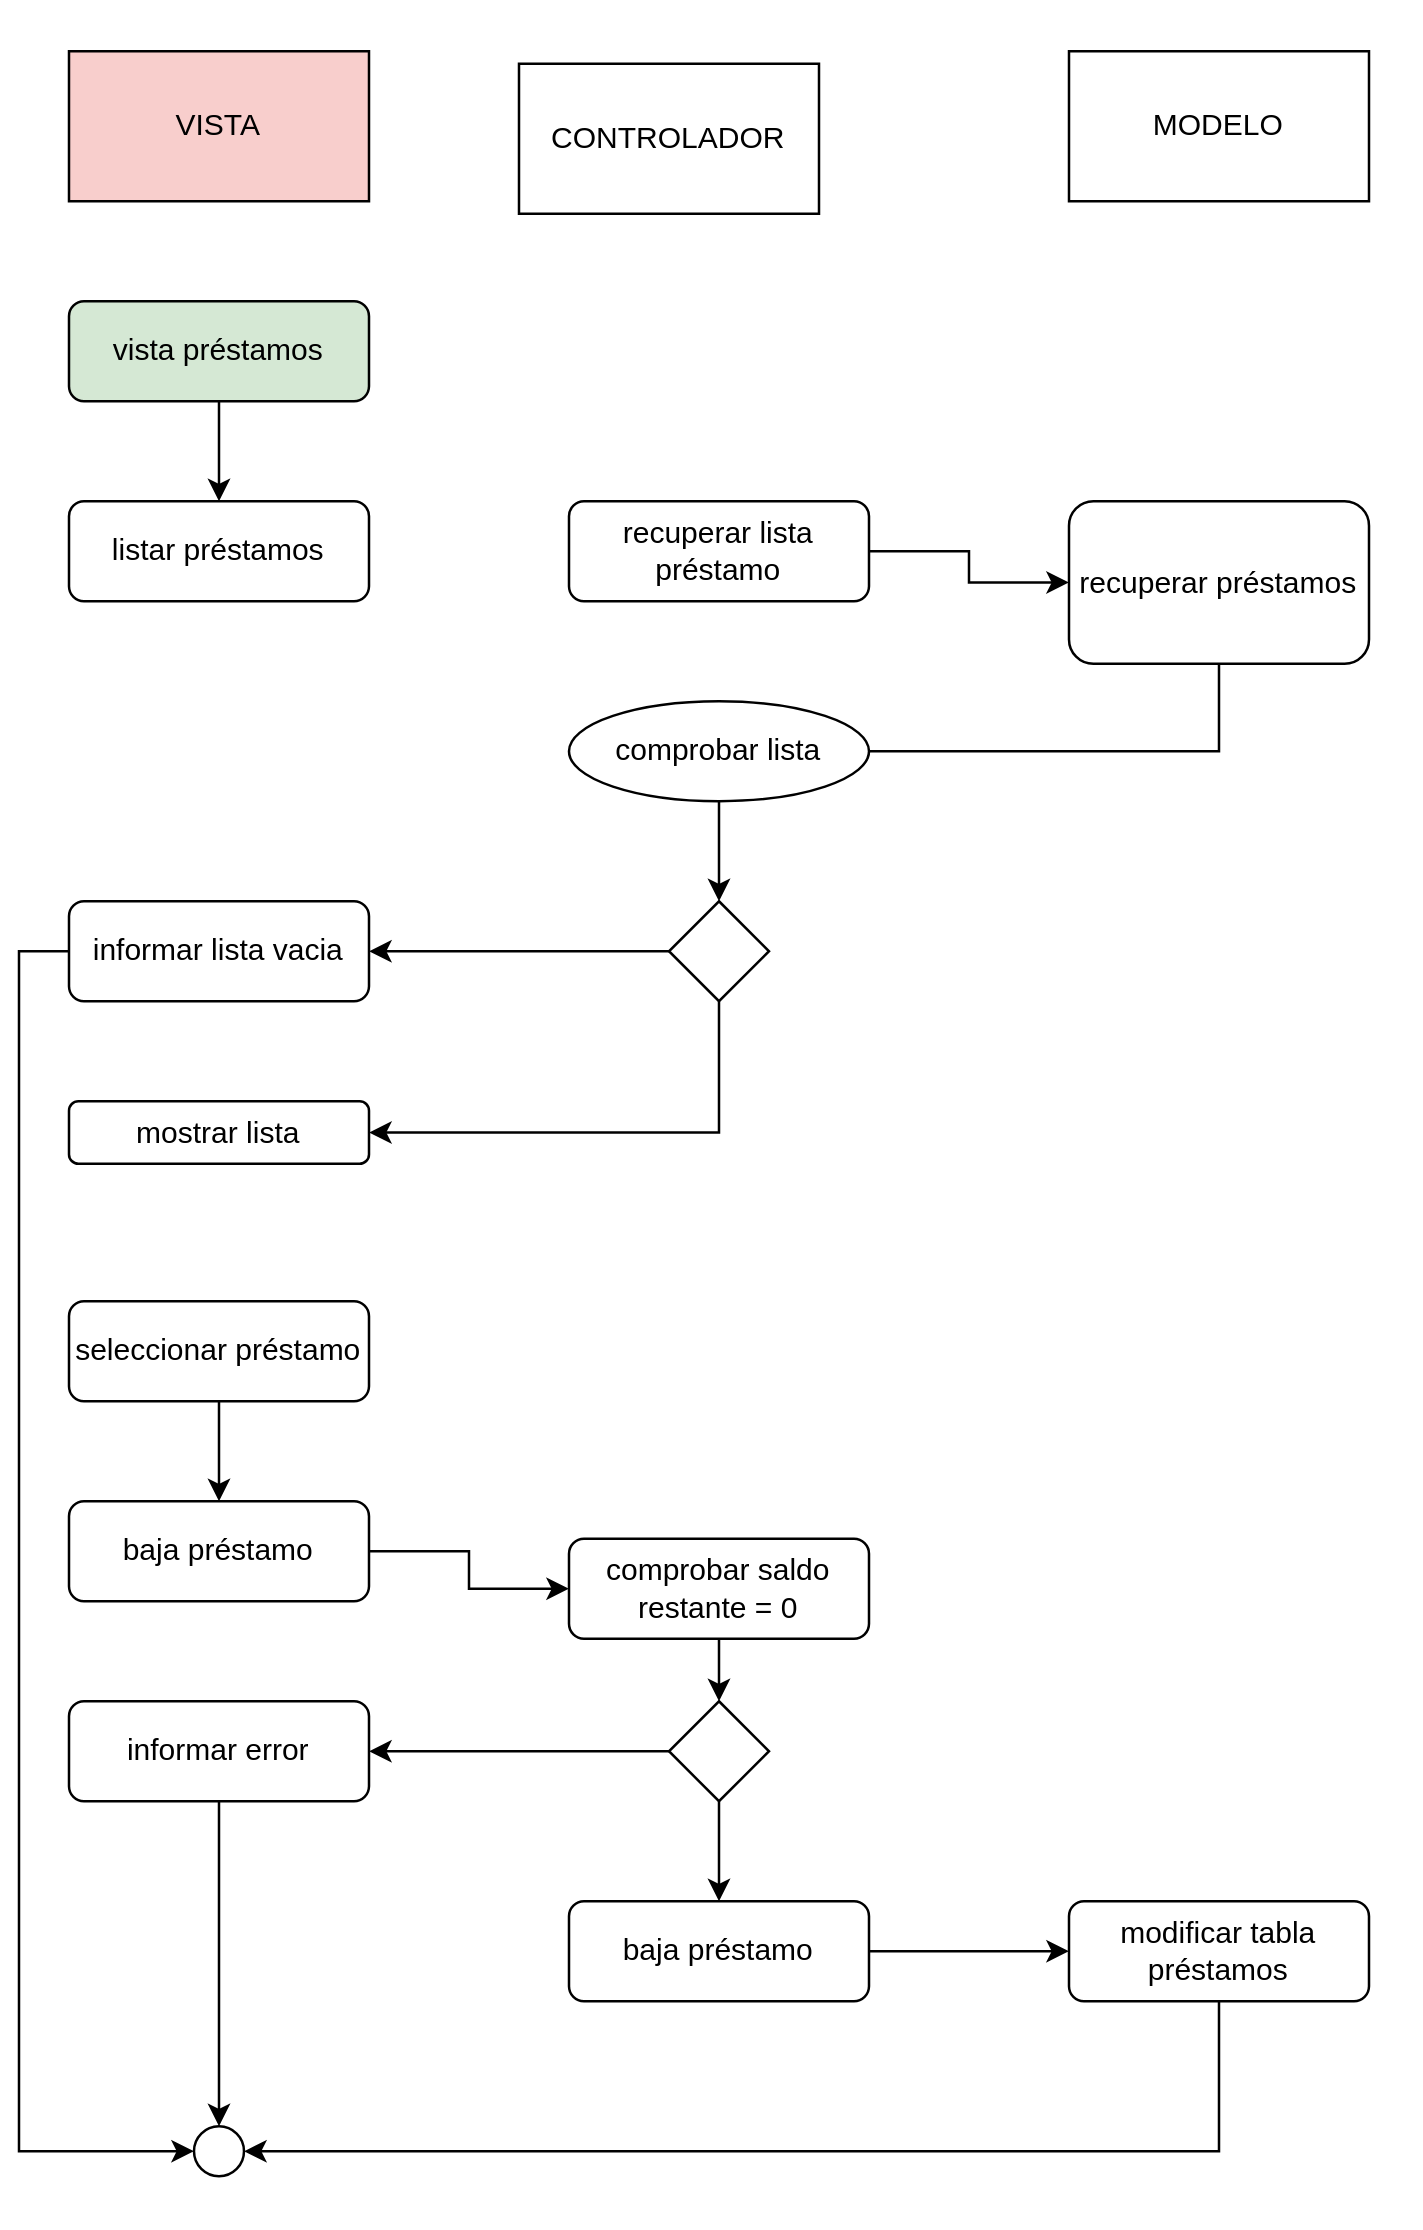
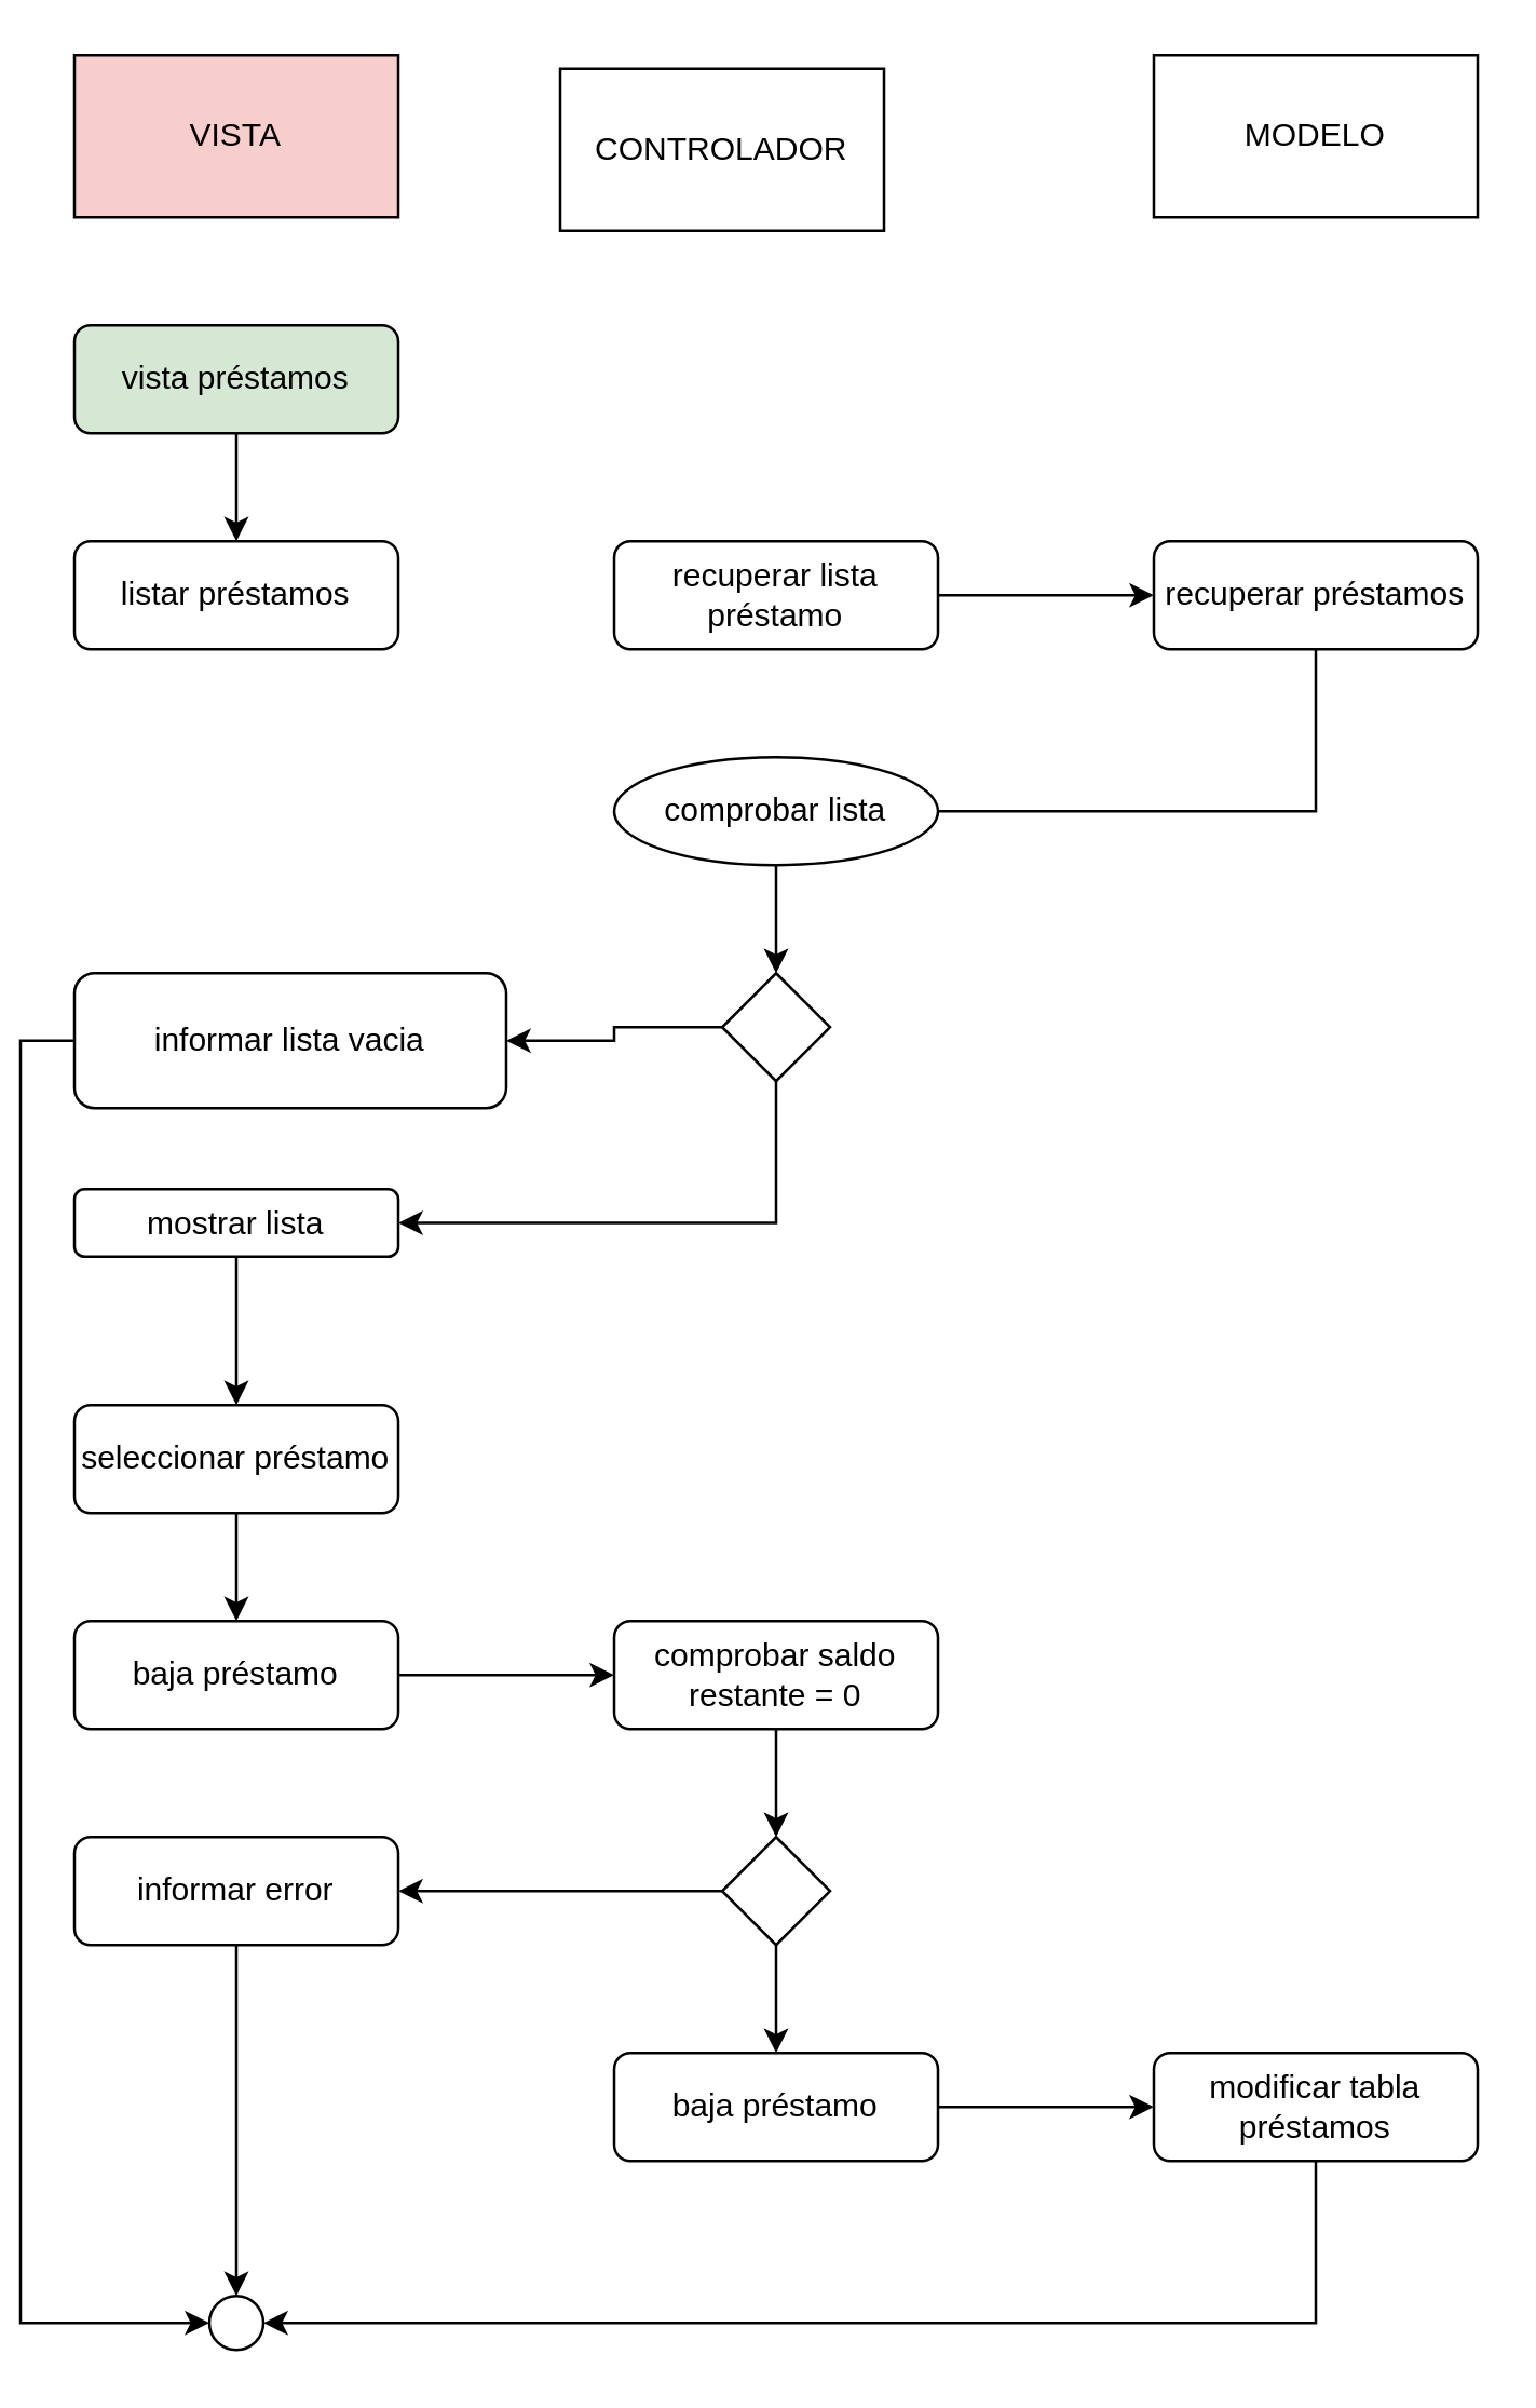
  <mxCell id="0" />
  <mxCell id="1" parent="0" />
  <mxCell id="2" value="VISTA" style="rounded=0;whiteSpace=wrap;html=1;fillColor=#f8cecc;" vertex="1" parent="1"><mxGeometry x="20" y="20" width="120" height="60" as="geometry" /></mxCell>
  <mxCell id="3" value="CONTROLADOR" style="rounded=0;whiteSpace=wrap;html=1;" vertex="1" parent="1"><mxGeometry x="200" y="25" width="120" height="60" as="geometry" /></mxCell>
  <mxCell id="4" value="MODELO" style="rounded=0;whiteSpace=wrap;html=1;" vertex="1" parent="1"><mxGeometry x="420" y="20" width="120" height="60" as="geometry" /></mxCell>
  <mxCell id="5" style="edgeStyle=orthogonalEdgeStyle;rounded=0;orthogonalLoop=1;jettySize=auto;html=1;exitX=0.5;exitY=1;exitDx=0;exitDy=0;entryX=0.5;entryY=0;entryDx=0;entryDy=0;" edge="1" parent="1" source="6" target="14"><mxGeometry relative="1" as="geometry" /></mxCell>
- <mxCell id="6" value="comprobar saldo restante = 0" style="rounded=1;whiteSpace=wrap;html=1;" vertex="1" parent="1"><mxGeometry x="220" y="615" width="120" height="40" as="geometry" /></mxCell>
+ <mxCell id="6" value="comprobar saldo restante = 0" style="rounded=1;whiteSpace=wrap;html=1;" vertex="1" parent="1"><mxGeometry x="220" y="600" width="120" height="40" as="geometry" /></mxCell>
  <mxCell id="7" style="edgeStyle=orthogonalEdgeStyle;rounded=0;orthogonalLoop=1;jettySize=auto;html=1;exitX=0.5;exitY=1;exitDx=0;exitDy=0;entryX=0.5;entryY=0;entryDx=0;entryDy=0;" edge="1" parent="1" source="8" target="11"><mxGeometry relative="1" as="geometry" /></mxCell>
  <mxCell id="8" value="informar error" style="rounded=1;whiteSpace=wrap;html=1;" vertex="1" parent="1"><mxGeometry x="20" y="680" width="120" height="40" as="geometry" /></mxCell>
  <mxCell id="9" style="edgeStyle=orthogonalEdgeStyle;rounded=0;orthogonalLoop=1;jettySize=auto;html=1;exitX=1;exitY=0.5;exitDx=0;exitDy=0;" edge="1" parent="1" source="10" target="16"><mxGeometry relative="1" as="geometry" /></mxCell>
  <mxCell id="10" value="baja préstamo" style="rounded=1;whiteSpace=wrap;html=1;" vertex="1" parent="1"><mxGeometry x="220" y="760" width="120" height="40" as="geometry" /></mxCell>
  <mxCell id="11" value="" style="ellipse;whiteSpace=wrap;html=1;aspect=fixed;fillStyle=solid;fillColor=light-dark(#FFFFFF,#121212);" vertex="1" parent="1"><mxGeometry x="70" y="850" width="20" height="20" as="geometry" /></mxCell>
  <mxCell id="12" style="edgeStyle=orthogonalEdgeStyle;rounded=0;orthogonalLoop=1;jettySize=auto;html=1;exitX=0.5;exitY=1;exitDx=0;exitDy=0;entryX=0.5;entryY=0;entryDx=0;entryDy=0;" edge="1" parent="1" source="14" target="10"><mxGeometry relative="1" as="geometry" /></mxCell>
  <mxCell id="13" style="edgeStyle=orthogonalEdgeStyle;rounded=0;orthogonalLoop=1;jettySize=auto;html=1;exitX=0;exitY=0.5;exitDx=0;exitDy=0;" edge="1" parent="1" source="14" target="8"><mxGeometry relative="1" as="geometry" /></mxCell>
  <mxCell id="14" value="" style="rhombus;whiteSpace=wrap;html=1;" vertex="1" parent="1"><mxGeometry x="260" y="680" width="40" height="40" as="geometry" /></mxCell>
  <mxCell id="15" style="edgeStyle=orthogonalEdgeStyle;rounded=0;orthogonalLoop=1;jettySize=auto;html=1;exitX=0.5;exitY=1;exitDx=0;exitDy=0;entryX=1;entryY=0.5;entryDx=0;entryDy=0;" edge="1" parent="1" source="16" target="11"><mxGeometry relative="1" as="geometry" /></mxCell>
  <mxCell id="16" value="modificar tabla préstamos" style="rounded=1;whiteSpace=wrap;html=1;" vertex="1" parent="1"><mxGeometry x="420" y="760" width="120" height="40" as="geometry" /></mxCell>
  <mxCell id="17" style="edgeStyle=orthogonalEdgeStyle;rounded=0;orthogonalLoop=1;jettySize=auto;html=1;exitX=1;exitY=0.5;exitDx=0;exitDy=0;entryX=0;entryY=0.5;entryDx=0;entryDy=0;" edge="1" parent="1" source="18" target="6"><mxGeometry relative="1" as="geometry" /></mxCell>
  <mxCell id="18" value="baja préstamo" style="rounded=1;whiteSpace=wrap;html=1;" vertex="1" parent="1"><mxGeometry x="20" y="600" width="120" height="40" as="geometry" /></mxCell>
  <mxCell id="19" style="edgeStyle=orthogonalEdgeStyle;rounded=0;orthogonalLoop=1;jettySize=auto;html=1;exitX=0.5;exitY=1;exitDx=0;exitDy=0;entryX=0.5;entryY=0;entryDx=0;entryDy=0;" edge="1" parent="1" source="20" target="21"><mxGeometry relative="1" as="geometry" /></mxCell>
  <mxCell id="20" value="vista préstamos" style="rounded=1;whiteSpace=wrap;html=1;fillColor=#d5e8d4;" vertex="1" parent="1"><mxGeometry x="20" y="120" width="120" height="40" as="geometry" /></mxCell>
  <mxCell id="21" value="listar préstamos" style="rounded=1;whiteSpace=wrap;html=1;" vertex="1" parent="1"><mxGeometry x="20" y="200" width="120" height="40" as="geometry" /></mxCell>
  <mxCell id="22" style="edgeStyle=orthogonalEdgeStyle;rounded=0;orthogonalLoop=1;jettySize=auto;html=1;exitX=1;exitY=0.5;exitDx=0;exitDy=0;entryX=0;entryY=0.5;entryDx=0;entryDy=0;" edge="1" parent="1" source="23" target="25"><mxGeometry relative="1" as="geometry" /></mxCell>
  <mxCell id="23" value="recuperar lista préstamo" style="rounded=1;whiteSpace=wrap;html=1;" vertex="1" parent="1"><mxGeometry x="220" y="200" width="120" height="40" as="geometry" /></mxCell>
  <mxCell id="24" style="edgeStyle=orthogonalEdgeStyle;rounded=0;orthogonalLoop=1;jettySize=auto;html=1;exitX=0.5;exitY=1;exitDx=0;exitDy=0;entryX=1;entryY=0.5;entryDx=0;entryDy=0;endArrow=none;" edge="1" parent="1" source="25" target="30"><mxGeometry relative="1" as="geometry" /></mxCell>
- <mxCell id="25" value="recuperar préstamos" style="rounded=1;whiteSpace=wrap;html=1;" vertex="1" parent="1"><mxGeometry x="420" y="200" width="120" height="65" as="geometry" /></mxCell>
+ <mxCell id="25" value="recuperar préstamos" style="rounded=1;whiteSpace=wrap;html=1;" vertex="1" parent="1"><mxGeometry x="420" y="200" width="120" height="40" as="geometry" /></mxCell>
  <mxCell id="26" style="edgeStyle=orthogonalEdgeStyle;rounded=0;orthogonalLoop=1;jettySize=auto;html=1;exitX=0;exitY=0.5;exitDx=0;exitDy=0;entryX=1;entryY=0.5;entryDx=0;entryDy=0;" edge="1" parent="1" source="28" target="32"><mxGeometry relative="1" as="geometry" /></mxCell>
  <mxCell id="27" style="edgeStyle=orthogonalEdgeStyle;rounded=0;orthogonalLoop=1;jettySize=auto;html=1;exitX=0.5;exitY=1;exitDx=0;exitDy=0;entryX=1;entryY=0.5;entryDx=0;entryDy=0;" edge="1" parent="1" source="28" target="34"><mxGeometry relative="1" as="geometry" /></mxCell>
  <mxCell id="28" value="" style="rhombus;whiteSpace=wrap;html=1;" vertex="1" parent="1"><mxGeometry x="260" y="360" width="40" height="40" as="geometry" /></mxCell>
  <mxCell id="29" style="edgeStyle=orthogonalEdgeStyle;rounded=0;orthogonalLoop=1;jettySize=auto;html=1;exitX=0.5;exitY=1;exitDx=0;exitDy=0;entryX=0.5;entryY=0;entryDx=0;entryDy=0;" edge="1" parent="1" source="30" target="28"><mxGeometry relative="1" as="geometry" /></mxCell>
  <mxCell id="30" value="comprobar lista" style="ellipse;whiteSpace=wrap;html=1;" vertex="1" parent="1"><mxGeometry x="220" y="280" width="120" height="40" as="geometry" /></mxCell>
  <mxCell id="31" style="edgeStyle=orthogonalEdgeStyle;rounded=0;orthogonalLoop=1;jettySize=auto;html=1;exitX=0;exitY=0.5;exitDx=0;exitDy=0;entryX=0;entryY=0.5;entryDx=0;entryDy=0;" edge="1" parent="1" source="32" target="11"><mxGeometry relative="1" as="geometry" /></mxCell>
- <mxCell id="32" value="informar lista vacia" style="rounded=1;whiteSpace=wrap;html=1;" vertex="1" parent="1"><mxGeometry x="20" y="360" width="120" height="40" as="geometry" /></mxCell>
+ <mxCell id="32" value="informar lista vacia" style="rounded=1;whiteSpace=wrap;html=1;" vertex="1" parent="1"><mxGeometry x="20" y="360" width="160" height="50" as="geometry" /></mxCell>
+ <mxCell id="33" style="edgeStyle=orthogonalEdgeStyle;rounded=0;orthogonalLoop=1;jettySize=auto;html=1;exitX=0.5;exitY=1;exitDx=0;exitDy=0;entryX=0.5;entryY=0;entryDx=0;entryDy=0;" edge="1" parent="1" source="34" target="36"><mxGeometry relative="1" as="geometry" /></mxCell>
  <mxCell id="34" value="mostrar lista" style="rounded=1;whiteSpace=wrap;html=1;" vertex="1" parent="1"><mxGeometry x="20" y="440" width="120" height="25" as="geometry" /></mxCell>
  <mxCell id="35" style="edgeStyle=orthogonalEdgeStyle;rounded=0;orthogonalLoop=1;jettySize=auto;html=1;exitX=0.5;exitY=1;exitDx=0;exitDy=0;" edge="1" parent="1" source="36" target="18"><mxGeometry relative="1" as="geometry" /></mxCell>
  <mxCell id="36" value="seleccionar préstamo" style="rounded=1;whiteSpace=wrap;html=1;" vertex="1" parent="1"><mxGeometry x="20" y="520" width="120" height="40" as="geometry" /></mxCell>
